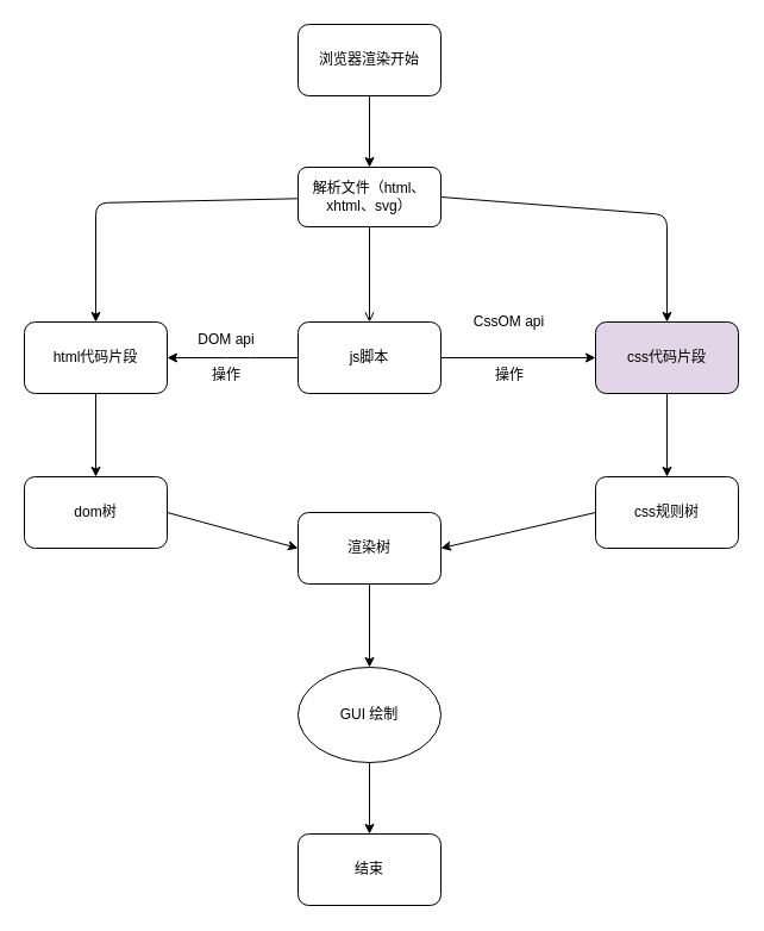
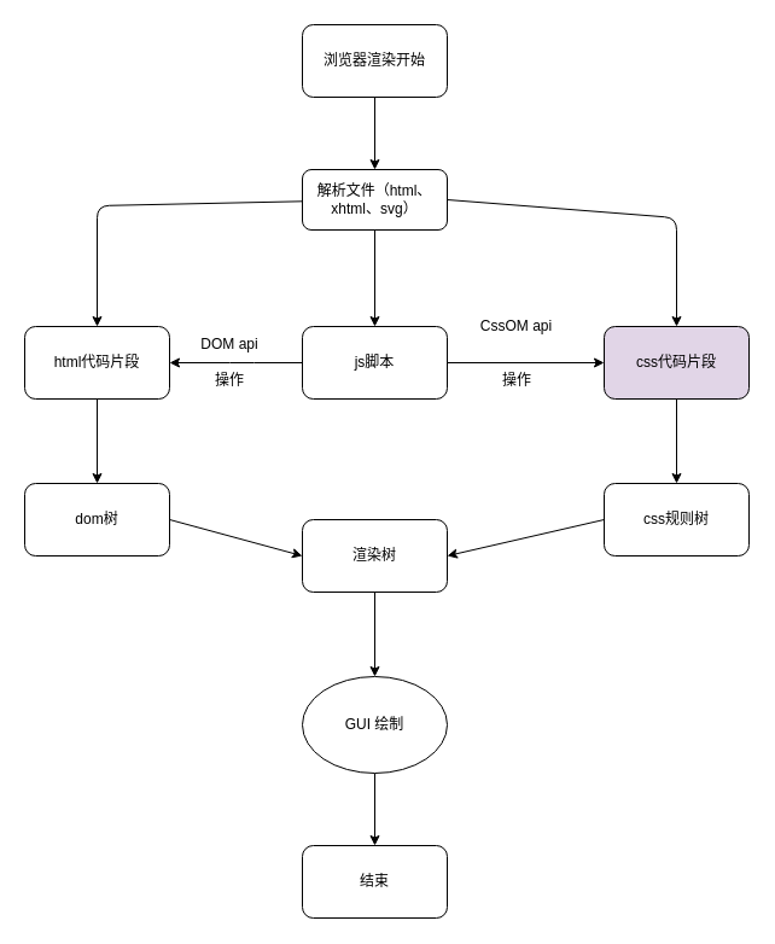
  <mxCell id="0" />
  <mxCell id="1" parent="0" />
  <mxCell id="2" style="edgeStyle=none;html=1;exitX=0.5;exitY=1;exitDx=0;exitDy=0;entryX=0.5;entryY=0;entryDx=0;entryDy=0;" edge="1" parent="1" source="3" target="7"><mxGeometry relative="1" as="geometry"><mxPoint x="310" y="170" as="targetPoint" /></mxGeometry></mxCell>
  <mxCell id="3" value="浏览器渲染开始" style="rounded=1;whiteSpace=wrap;html=1;" vertex="1" parent="1"><mxGeometry x="250" y="20" width="120" height="60" as="geometry" /></mxCell>
  <mxCell id="4" style="edgeStyle=none;html=1;entryX=0.5;entryY=0;entryDx=0;entryDy=0;" edge="1" parent="1" source="7" target="9"><mxGeometry relative="1" as="geometry"><mxPoint x="140" y="165" as="targetPoint" /><Array as="points"><mxPoint x="80" y="170" /></Array></mxGeometry></mxCell>
- <mxCell id="5" style="edgeStyle=none;html=1;exitX=0.5;exitY=1;exitDx=0;exitDy=0;endArrow=open;" edge="1" parent="1" source="7" target="14"><mxGeometry relative="1" as="geometry"><mxPoint x="310" y="280" as="targetPoint" /></mxGeometry></mxCell>
+ <mxCell id="5" style="edgeStyle=none;html=1;exitX=0.5;exitY=1;exitDx=0;exitDy=0;" edge="1" parent="1" source="7" target="14"><mxGeometry relative="1" as="geometry"><mxPoint x="310" y="280" as="targetPoint" /></mxGeometry></mxCell>
  <mxCell id="6" style="edgeStyle=none;html=1;exitX=1;exitY=0.5;exitDx=0;exitDy=0;entryX=0.5;entryY=0;entryDx=0;entryDy=0;" edge="1" parent="1" source="7" target="11"><mxGeometry relative="1" as="geometry"><Array as="points"><mxPoint x="560" y="180" /></Array></mxGeometry></mxCell>
  <mxCell id="7" value="解析文件（html、xhtml、svg）" style="rounded=1;whiteSpace=wrap;html=1;" vertex="1" parent="1"><mxGeometry x="250" y="140" width="120" height="50" as="geometry" /></mxCell>
  <mxCell id="8" style="edgeStyle=none;html=1;exitX=0.5;exitY=1;exitDx=0;exitDy=0;entryX=0.5;entryY=0;entryDx=0;entryDy=0;" edge="1" parent="1" source="9" target="16"><mxGeometry relative="1" as="geometry"><mxPoint x="80" y="380" as="targetPoint" /></mxGeometry></mxCell>
  <mxCell id="9" value="html代码片段" style="rounded=1;whiteSpace=wrap;html=1;" vertex="1" parent="1"><mxGeometry x="20" y="270" width="120" height="60" as="geometry" /></mxCell>
  <mxCell id="10" style="edgeStyle=none;html=1;exitX=0.5;exitY=1;exitDx=0;exitDy=0;entryX=0.5;entryY=0;entryDx=0;entryDy=0;" edge="1" parent="1" source="11" target="18"><mxGeometry relative="1" as="geometry" /></mxCell>
  <mxCell id="11" value="css代码片段" style="rounded=1;whiteSpace=wrap;html=1;fillColor=#e1d5e7;" vertex="1" parent="1"><mxGeometry x="500" y="270" width="120" height="60" as="geometry" /></mxCell>
  <mxCell id="12" style="edgeStyle=none;html=1;exitX=1;exitY=0.5;exitDx=0;exitDy=0;entryX=0;entryY=0.5;entryDx=0;entryDy=0;" edge="1" parent="1" source="14" target="11"><mxGeometry relative="1" as="geometry" /></mxCell>
  <mxCell id="13" style="edgeStyle=none;html=1;exitX=0;exitY=0.5;exitDx=0;exitDy=0;entryX=1;entryY=0.5;entryDx=0;entryDy=0;" edge="1" parent="1" source="14" target="9"><mxGeometry relative="1" as="geometry"><Array as="points"><mxPoint x="200" y="300" /></Array></mxGeometry></mxCell>
  <mxCell id="14" value="js脚本" style="rounded=1;whiteSpace=wrap;html=1;" vertex="1" parent="1"><mxGeometry x="250" y="270" width="120" height="60" as="geometry" /></mxCell>
  <mxCell id="15" style="edgeStyle=none;html=1;exitX=1;exitY=0.5;exitDx=0;exitDy=0;entryX=0;entryY=0.5;entryDx=0;entryDy=0;" edge="1" parent="1" source="16" target="24"><mxGeometry relative="1" as="geometry" /></mxCell>
  <mxCell id="16" value="dom树" style="rounded=1;whiteSpace=wrap;html=1;" vertex="1" parent="1"><mxGeometry x="20" y="400" width="120" height="60" as="geometry" /></mxCell>
  <mxCell id="17" style="edgeStyle=none;html=1;exitX=0;exitY=0.5;exitDx=0;exitDy=0;entryX=1;entryY=0.5;entryDx=0;entryDy=0;" edge="1" parent="1" source="18" target="24"><mxGeometry relative="1" as="geometry" /></mxCell>
  <mxCell id="18" value="css规则树" style="rounded=1;whiteSpace=wrap;html=1;" vertex="1" parent="1"><mxGeometry x="500" y="400" width="120" height="60" as="geometry" /></mxCell>
  <mxCell id="19" value="DOM api" style="text;html=1;strokeColor=none;fillColor=none;align=center;verticalAlign=middle;whiteSpace=wrap;rounded=0;" vertex="1" parent="1"><mxGeometry x="160" y="270" width="60" height="30" as="geometry" /></mxCell>
  <mxCell id="20" value="CssOM api" style="text;html=1;strokeColor=none;fillColor=none;align=center;verticalAlign=middle;whiteSpace=wrap;rounded=0;" vertex="1" parent="1"><mxGeometry x="390" y="255" width="75" height="30" as="geometry" /></mxCell>
  <mxCell id="21" value="操作" style="text;html=1;strokeColor=none;fillColor=none;align=center;verticalAlign=middle;whiteSpace=wrap;rounded=0;" vertex="1" parent="1"><mxGeometry x="160" y="300" width="60" height="30" as="geometry" /></mxCell>
  <mxCell id="22" value="操作" style="text;html=1;strokeColor=none;fillColor=none;align=center;verticalAlign=middle;whiteSpace=wrap;rounded=0;" vertex="1" parent="1"><mxGeometry x="397.5" y="300" width="60" height="30" as="geometry" /></mxCell>
  <mxCell id="23" style="edgeStyle=none;html=1;exitX=0.5;exitY=1;exitDx=0;exitDy=0;entryX=0.5;entryY=0;entryDx=0;entryDy=0;" edge="1" parent="1" source="24" target="26"><mxGeometry relative="1" as="geometry" /></mxCell>
  <mxCell id="24" value="渲染树" style="rounded=1;whiteSpace=wrap;html=1;" vertex="1" parent="1"><mxGeometry x="250" y="430" width="120" height="60" as="geometry" /></mxCell>
  <mxCell id="25" style="edgeStyle=none;html=1;exitX=0.5;exitY=1;exitDx=0;exitDy=0;" edge="1" parent="1" source="26" target="27"><mxGeometry relative="1" as="geometry" /></mxCell>
  <mxCell id="26" value="GUI 绘制" style="ellipse;whiteSpace=wrap;html=1;" vertex="1" parent="1"><mxGeometry x="250" y="560" width="120" height="80" as="geometry" /></mxCell>
  <mxCell id="27" value="结束" style="rounded=1;whiteSpace=wrap;html=1;" vertex="1" parent="1"><mxGeometry x="250" y="700" width="120" height="60" as="geometry" /></mxCell>
